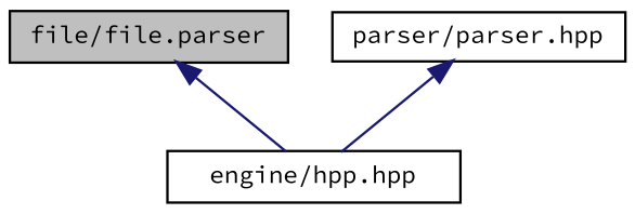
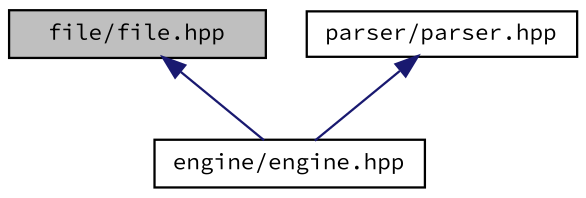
  digraph {
    fontname="Source Code Pro"
    node [color=black fillcolor=white fontname="Source Code Pro" fontsize=10 shape=record style=filled]
    edge [color=midnightblue dir=back fontname="Source Code Pro" fontsize=10 labelfontname=Helvetica labelfontsize=10 style=solid]
-   n1 [fillcolor=grey75 fontcolor=black height=0.2 label="file/file.parser" width=0.4]
-   n2 [height=0.2 label="engine/hpp.hpp" width=0.4]
+   n1 [fillcolor=grey75 fontcolor=black height=0.2 label="file/file.hpp" width=0.4]
+   n2 [height=0.2 label="engine/engine.hpp" width=0.4]
    n3 [height=0.2 label="parser/parser.hpp" width=0.4]
    n1 -> n2
    n3 -> n2
  }
